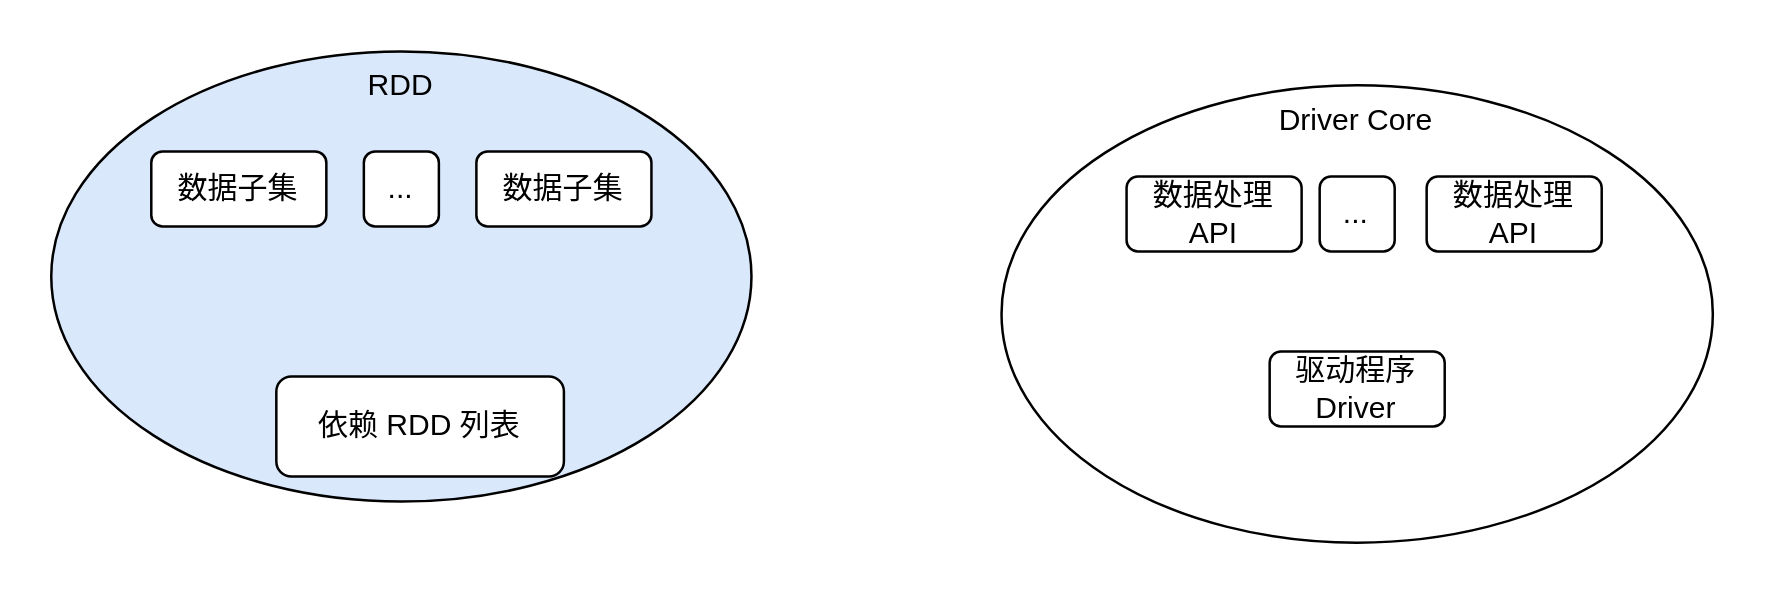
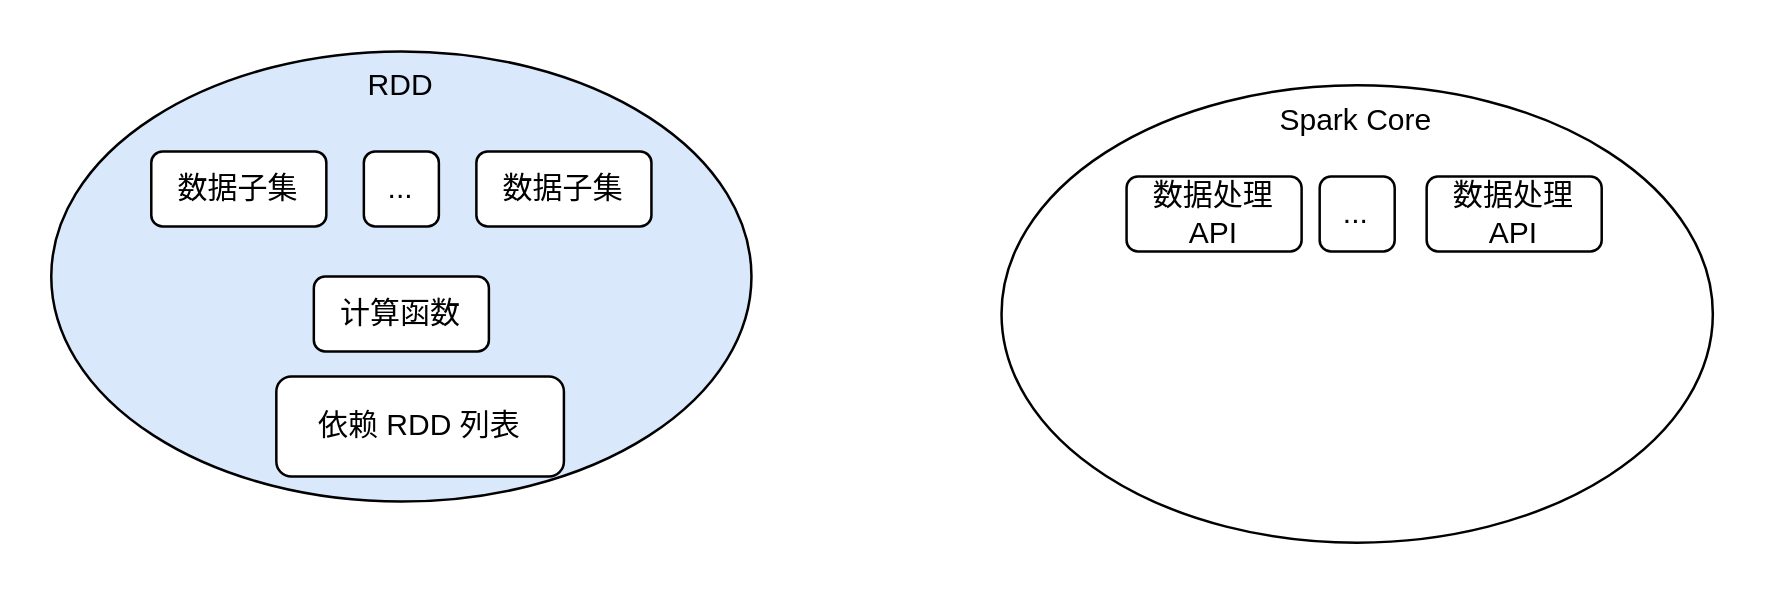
  <mxCell id="0" />
  <mxCell id="1" parent="0" />
  <mxCell id="2" value="RDD" style="ellipse;whiteSpace=wrap;html=1;verticalAlign=top;fillColor=#dae8fc;" parent="1" vertex="1"><mxGeometry x="20" y="20" width="280" height="180" as="geometry" /></mxCell>
  <mxCell id="3" value="数据子集" style="rounded=1;whiteSpace=wrap;html=1;" parent="1" vertex="1"><mxGeometry x="60" y="60" width="70" height="30" as="geometry" /></mxCell>
  <mxCell id="4" value="数据子集" style="rounded=1;whiteSpace=wrap;html=1;" parent="1" vertex="1"><mxGeometry x="190" y="60" width="70" height="30" as="geometry" /></mxCell>
  <mxCell id="5" value="..." style="rounded=1;whiteSpace=wrap;html=1;" parent="1" vertex="1"><mxGeometry x="145" y="60" width="30" height="30" as="geometry" /></mxCell>
+ <mxCell id="6" value="计算函数" style="rounded=1;whiteSpace=wrap;html=1;" parent="1" vertex="1"><mxGeometry x="125" y="110" width="70" height="30" as="geometry" /></mxCell>
  <mxCell id="7" value="依赖 RDD 列表" style="rounded=1;whiteSpace=wrap;html=1;" parent="1" vertex="1"><mxGeometry x="110" y="150" width="115" height="40" as="geometry" /></mxCell>
- <mxCell id="8" value="Driver Core" style="ellipse;whiteSpace=wrap;html=1;verticalAlign=top;" parent="1" vertex="1"><mxGeometry x="400" y="33.57" width="284.44" height="182.86" as="geometry" /></mxCell>
+ <mxCell id="8" value="Spark Core" style="ellipse;whiteSpace=wrap;html=1;verticalAlign=top;" parent="1" vertex="1"><mxGeometry x="400" y="33.57" width="284.44" height="182.86" as="geometry" /></mxCell>
  <mxCell id="9" value="数据处理 API" style="rounded=1;whiteSpace=wrap;html=1;" parent="1" vertex="1"><mxGeometry x="450" y="70" width="70" height="30" as="geometry" /></mxCell>
  <mxCell id="10" value="数据处理 API" style="rounded=1;whiteSpace=wrap;html=1;" parent="1" vertex="1"><mxGeometry x="570" y="70" width="70" height="30" as="geometry" /></mxCell>
  <mxCell id="11" value="..." style="rounded=1;whiteSpace=wrap;html=1;" parent="1" vertex="1"><mxGeometry x="527.22" y="70" width="30" height="30" as="geometry" /></mxCell>
- <mxCell id="12" value="驱动程序 Driver" style="rounded=1;whiteSpace=wrap;html=1;" parent="1" vertex="1"><mxGeometry x="507.22" y="140" width="70" height="30" as="geometry" /></mxCell>
